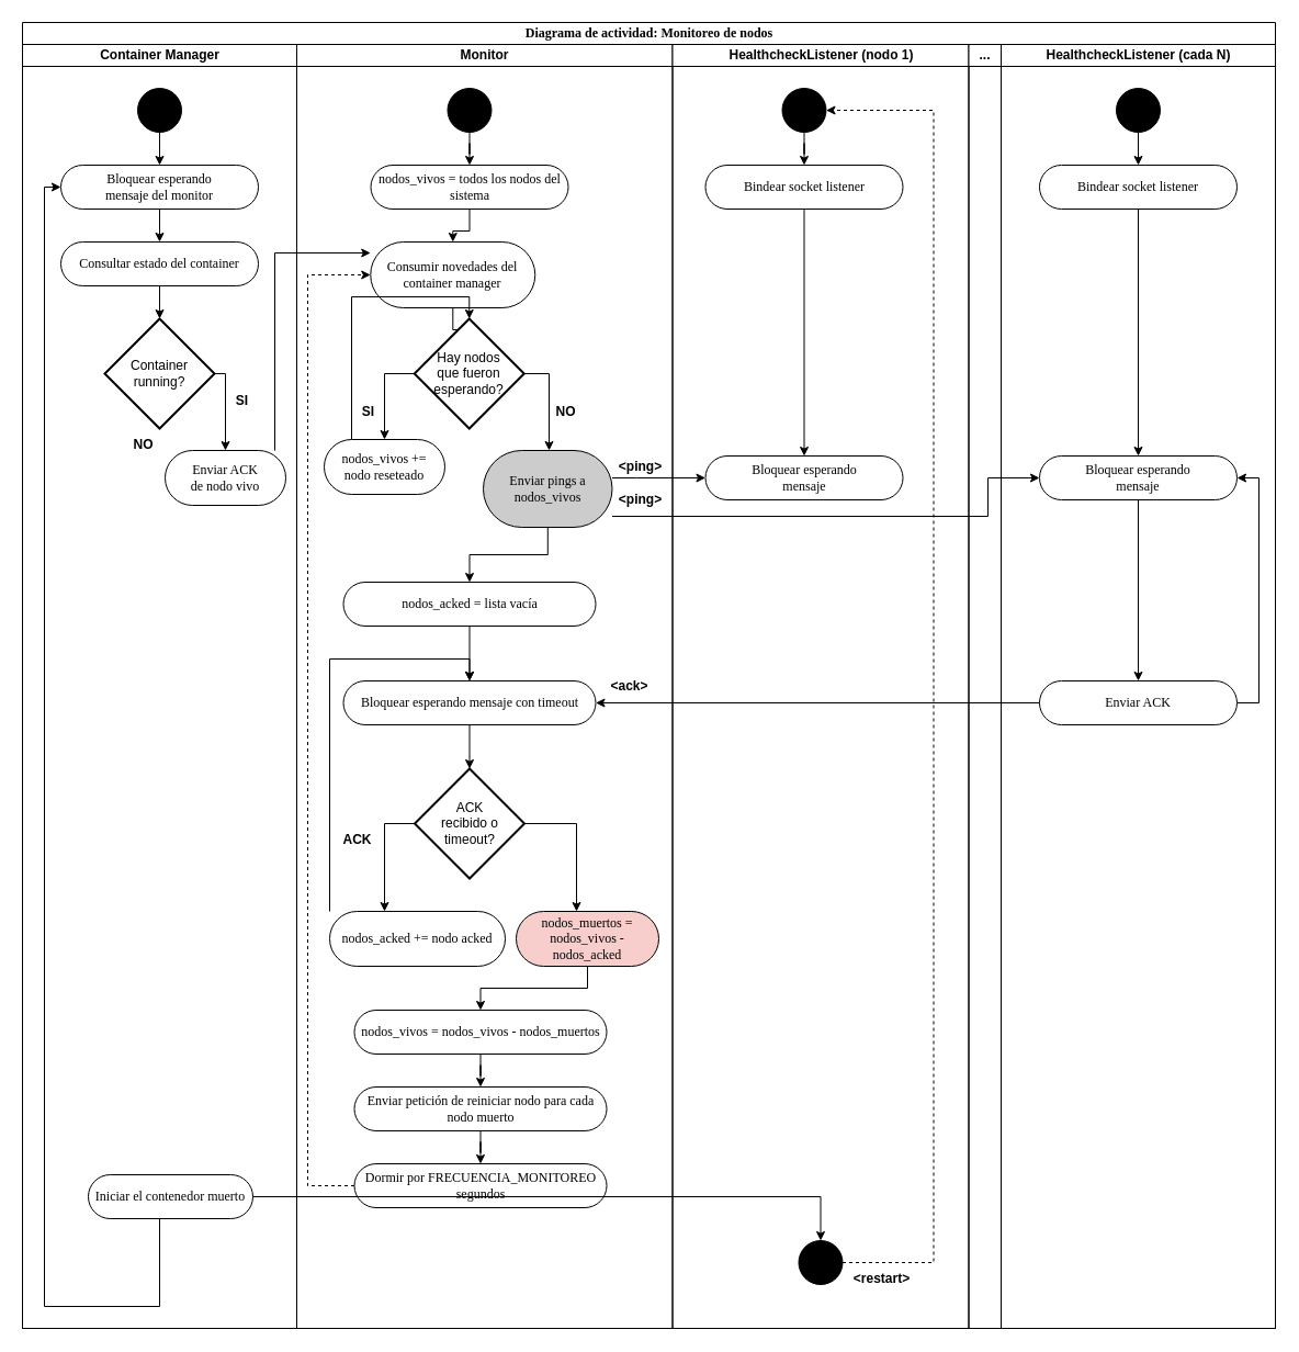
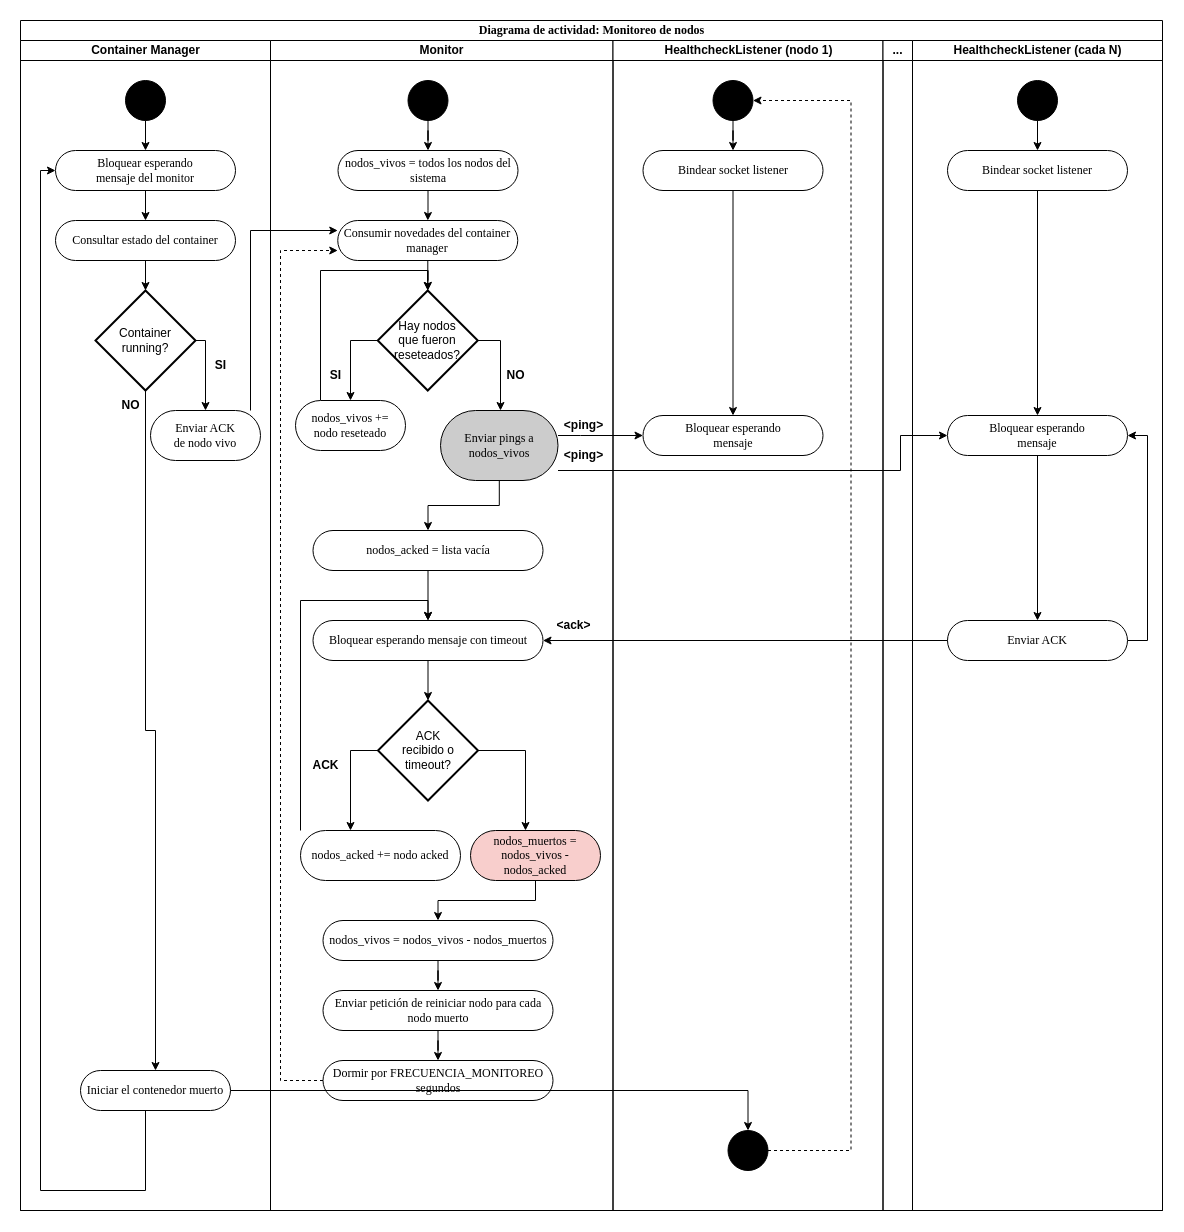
  <mxCell id="0" />
  <mxCell id="1" parent="0" />
  <mxCell id="2" value="Diagrama de actividad: Monitoreo de nodos" style="swimlane;html=1;childLayout=stackLayout;startSize=20;rounded=0;shadow=0;comic=0;labelBackgroundColor=none;strokeWidth=1;fontFamily=Verdana;fontSize=12;align=center;" parent="1" vertex="1"><mxGeometry x="20" y="20" width="1142" height="1190" as="geometry" /></mxCell>
  <mxCell id="3" value="Container Manager" style="swimlane;html=1;startSize=20;" parent="2" vertex="1"><mxGeometry y="20" width="250" height="1170" as="geometry" /></mxCell>
  <mxCell id="4" style="edgeStyle=orthogonalEdgeStyle;rounded=0;orthogonalLoop=1;jettySize=auto;html=1;fontColor=#FFFFFF;" edge="1" parent="3" source="5" target="7"><mxGeometry relative="1" as="geometry" /></mxCell>
  <mxCell id="5" value="" style="ellipse;whiteSpace=wrap;html=1;rounded=0;shadow=0;comic=0;labelBackgroundColor=none;strokeWidth=1;fillColor=#000000;fontFamily=Verdana;fontSize=12;align=center;" vertex="1" parent="3"><mxGeometry x="105" y="40" width="40" height="40" as="geometry" /></mxCell>
  <mxCell id="6" style="edgeStyle=orthogonalEdgeStyle;rounded=0;orthogonalLoop=1;jettySize=auto;html=1;fontColor=#FFFFFF;" edge="1" parent="3" source="7" target="12"><mxGeometry relative="1" as="geometry" /></mxCell>
  <mxCell id="7" value="Bloquear esperando&lt;br&gt;mensaje del monitor" style="rounded=1;whiteSpace=wrap;html=1;shadow=0;comic=0;labelBackgroundColor=none;strokeWidth=1;fontFamily=Verdana;fontSize=12;align=center;arcSize=50;" vertex="1" parent="3"><mxGeometry x="35" y="110" width="180" height="40" as="geometry" /></mxCell>
  <mxCell id="8" style="edgeStyle=orthogonalEdgeStyle;rounded=0;orthogonalLoop=1;jettySize=auto;html=1;fontColor=#FFFFFF;" edge="1" parent="3" source="10" target="13"><mxGeometry relative="1" as="geometry"><Array as="points"><mxPoint x="185" y="300" /></Array></mxGeometry></mxCell>
+ <mxCell id="9" style="edgeStyle=orthogonalEdgeStyle;rounded=0;orthogonalLoop=1;jettySize=auto;html=1;fontColor=#FFFFFF;" edge="1" parent="3" source="10" target="15"><mxGeometry relative="1" as="geometry" /></mxCell>
  <mxCell id="10" value="Container running?" style="strokeWidth=2;html=1;shape=mxgraph.flowchart.decision;whiteSpace=wrap;" vertex="1" parent="3"><mxGeometry x="75" y="250" width="100" height="100" as="geometry" /></mxCell>
  <mxCell id="11" style="edgeStyle=orthogonalEdgeStyle;rounded=0;orthogonalLoop=1;jettySize=auto;html=1;fontColor=#FFFFFF;" edge="1" parent="3" source="12" target="10"><mxGeometry relative="1" as="geometry" /></mxCell>
  <mxCell id="12" value="Consultar estado del container" style="rounded=1;whiteSpace=wrap;html=1;shadow=0;comic=0;labelBackgroundColor=none;strokeWidth=1;fontFamily=Verdana;fontSize=12;align=center;arcSize=50;" vertex="1" parent="3"><mxGeometry x="35" y="180" width="180" height="40" as="geometry" /></mxCell>
  <mxCell id="13" value="Enviar ACK&lt;br&gt;de nodo vivo" style="rounded=1;whiteSpace=wrap;html=1;shadow=0;comic=0;labelBackgroundColor=none;strokeWidth=1;fontFamily=Verdana;fontSize=12;align=center;arcSize=50;" vertex="1" parent="3"><mxGeometry x="130" y="370" width="110" height="50" as="geometry" /></mxCell>
  <mxCell id="14" style="edgeStyle=orthogonalEdgeStyle;rounded=0;orthogonalLoop=1;jettySize=auto;html=1;fontColor=#000000;strokeColor=#000000;" edge="1" parent="3" source="15" target="7"><mxGeometry relative="1" as="geometry"><Array as="points"><mxPoint x="125" y="1150" /><mxPoint x="20" y="1150" /><mxPoint x="20" y="130" /></Array></mxGeometry></mxCell>
  <mxCell id="15" value="Iniciar el contenedor muerto" style="rounded=1;whiteSpace=wrap;html=1;shadow=0;comic=0;labelBackgroundColor=none;strokeWidth=1;fontFamily=Verdana;fontSize=12;align=center;arcSize=50;" vertex="1" parent="3"><mxGeometry x="60" y="1030" width="150" height="40" as="geometry" /></mxCell>
  <mxCell id="16" value="SI" style="text;html=1;align=center;verticalAlign=middle;resizable=0;points=[];autosize=1;strokeColor=none;fillColor=none;fontStyle=1" vertex="1" parent="3"><mxGeometry x="185" y="310" width="30" height="30" as="geometry" /></mxCell>
  <mxCell id="17" value="NO" style="text;html=1;align=center;verticalAlign=middle;resizable=0;points=[];autosize=1;strokeColor=none;fillColor=none;fontStyle=1" vertex="1" parent="3"><mxGeometry x="90" y="350" width="40" height="30" as="geometry" /></mxCell>
  <mxCell id="18" value="Monitor" style="swimlane;html=1;startSize=20;" parent="2" vertex="1"><mxGeometry x="250" y="20" width="342.5" height="1170" as="geometry" /></mxCell>
  <mxCell id="19" value="" style="ellipse;whiteSpace=wrap;html=1;rounded=0;shadow=0;comic=0;labelBackgroundColor=none;strokeWidth=1;fillColor=#000000;fontFamily=Verdana;fontSize=12;align=center;" parent="18" vertex="1"><mxGeometry x="137.5" y="40" width="40" height="40" as="geometry" /></mxCell>
  <mxCell id="20" style="edgeStyle=orthogonalEdgeStyle;rounded=0;orthogonalLoop=1;jettySize=auto;html=1;" edge="1" parent="18" source="21" target="24"><mxGeometry relative="1" as="geometry" /></mxCell>
  <mxCell id="21" value="nodos_vivos = todos los nodos del sistema" style="rounded=1;whiteSpace=wrap;html=1;shadow=0;comic=0;labelBackgroundColor=none;strokeWidth=1;fontFamily=Verdana;fontSize=12;align=center;arcSize=50;" parent="18" vertex="1"><mxGeometry x="67.5" y="110" width="180" height="40" as="geometry" /></mxCell>
  <mxCell id="22" style="edgeStyle=orthogonalEdgeStyle;rounded=0;orthogonalLoop=1;jettySize=auto;html=1;fontSize=9;" parent="18" source="19" target="21" edge="1"><mxGeometry relative="1" as="geometry" /></mxCell>
  <mxCell id="23" style="edgeStyle=orthogonalEdgeStyle;rounded=0;orthogonalLoop=1;jettySize=auto;html=1;" edge="1" parent="18" source="24" target="27"><mxGeometry relative="1" as="geometry" /></mxCell>
- <mxCell id="24" value="Consumir novedades del container manager" style="rounded=1;whiteSpace=wrap;html=1;shadow=0;comic=0;labelBackgroundColor=none;strokeWidth=1;fontFamily=Verdana;fontSize=12;align=center;arcSize=50;" vertex="1" parent="18"><mxGeometry x="67.25" y="180" width="150" height="60" as="geometry" /></mxCell>
+ <mxCell id="24" value="Consumir novedades del container manager" style="rounded=1;whiteSpace=wrap;html=1;shadow=0;comic=0;labelBackgroundColor=none;strokeWidth=1;fontFamily=Verdana;fontSize=12;align=center;arcSize=50;" vertex="1" parent="18"><mxGeometry x="67.25" y="180" width="180" height="40" as="geometry" /></mxCell>
  <mxCell id="25" style="edgeStyle=orthogonalEdgeStyle;rounded=0;orthogonalLoop=1;jettySize=auto;html=1;" edge="1" parent="18" source="27" target="29"><mxGeometry relative="1" as="geometry"><Array as="points"><mxPoint x="230" y="300" /></Array></mxGeometry></mxCell>
  <mxCell id="26" style="edgeStyle=orthogonalEdgeStyle;rounded=0;orthogonalLoop=1;jettySize=auto;html=1;" edge="1" parent="18" source="27" target="32"><mxGeometry relative="1" as="geometry"><Array as="points"><mxPoint x="80" y="300" /></Array></mxGeometry></mxCell>
- <mxCell id="27" value="Hay nodos&lt;br&gt;que fueron esperando?" style="strokeWidth=2;html=1;shape=mxgraph.flowchart.decision;whiteSpace=wrap;" vertex="1" parent="18"><mxGeometry x="107.25" y="250" width="100" height="100" as="geometry" /></mxCell>
+ <mxCell id="27" value="Hay nodos&lt;br&gt;que fueron reseteados?" style="strokeWidth=2;html=1;shape=mxgraph.flowchart.decision;whiteSpace=wrap;" vertex="1" parent="18"><mxGeometry x="107.25" y="250" width="100" height="100" as="geometry" /></mxCell>
  <mxCell id="28" style="edgeStyle=orthogonalEdgeStyle;rounded=0;orthogonalLoop=1;jettySize=auto;html=1;fontColor=#FFFFFF;" edge="1" parent="18" source="29" target="45"><mxGeometry relative="1" as="geometry" /></mxCell>
  <mxCell id="29" value="Enviar pings a nodos_vivos" style="rounded=1;whiteSpace=wrap;html=1;shadow=0;comic=0;labelBackgroundColor=none;strokeWidth=1;fontFamily=Verdana;fontSize=12;align=center;arcSize=50;fillColor=#cccccc;" vertex="1" parent="18"><mxGeometry x="170" y="370" width="117.5" height="70" as="geometry" /></mxCell>
  <mxCell id="30" value="NO" style="text;html=1;align=center;verticalAlign=middle;resizable=0;points=[];autosize=1;strokeColor=none;fillColor=none;fontStyle=1" vertex="1" parent="18"><mxGeometry x="225" y="320" width="40" height="30" as="geometry" /></mxCell>
  <mxCell id="31" style="edgeStyle=orthogonalEdgeStyle;rounded=0;orthogonalLoop=1;jettySize=auto;html=1;entryX=0.5;entryY=0;entryDx=0;entryDy=0;entryPerimeter=0;" edge="1" parent="18" source="32" target="27"><mxGeometry relative="1" as="geometry"><Array as="points"><mxPoint x="50" y="230" /><mxPoint x="157" y="230" /></Array></mxGeometry></mxCell>
  <mxCell id="32" value="nodos_vivos +=&lt;br&gt;nodo reseteado" style="rounded=1;whiteSpace=wrap;html=1;shadow=0;comic=0;labelBackgroundColor=none;strokeWidth=1;fontFamily=Verdana;fontSize=12;align=center;arcSize=50;" vertex="1" parent="18"><mxGeometry x="25" y="360" width="110" height="50" as="geometry" /></mxCell>
  <mxCell id="33" value="SI" style="text;html=1;align=center;verticalAlign=middle;resizable=0;points=[];autosize=1;strokeColor=none;fillColor=none;fontStyle=1" vertex="1" parent="18"><mxGeometry x="50" y="320" width="30" height="30" as="geometry" /></mxCell>
  <mxCell id="34" value="&amp;lt;ping&amp;gt;" style="text;html=1;align=center;verticalAlign=middle;resizable=0;points=[];autosize=1;strokeColor=none;fillColor=none;fontStyle=1" vertex="1" parent="18"><mxGeometry x="282.5" y="370" width="60" height="30" as="geometry" /></mxCell>
  <mxCell id="35" value="&amp;lt;ping&amp;gt;" style="text;html=1;align=center;verticalAlign=middle;resizable=0;points=[];autosize=1;strokeColor=none;fillColor=none;fontStyle=1" vertex="1" parent="18"><mxGeometry x="282.5" y="400" width="60" height="30" as="geometry" /></mxCell>
  <mxCell id="36" style="edgeStyle=orthogonalEdgeStyle;rounded=0;orthogonalLoop=1;jettySize=auto;html=1;fontColor=#FFFFFF;" edge="1" parent="18" source="37" target="41"><mxGeometry relative="1" as="geometry" /></mxCell>
  <mxCell id="37" value="Bloquear esperando mensaje con timeout" style="rounded=1;whiteSpace=wrap;html=1;shadow=0;comic=0;labelBackgroundColor=none;strokeWidth=1;fontFamily=Verdana;fontSize=12;align=center;arcSize=50;" vertex="1" parent="18"><mxGeometry x="42.5" y="580" width="230" height="40" as="geometry" /></mxCell>
  <mxCell id="38" value="&amp;lt;ack&amp;gt;" style="text;html=1;align=center;verticalAlign=middle;resizable=0;points=[];autosize=1;strokeColor=none;fillColor=none;fontStyle=1" vertex="1" parent="18"><mxGeometry x="272.5" y="570" width="60" height="30" as="geometry" /></mxCell>
  <mxCell id="39" style="edgeStyle=orthogonalEdgeStyle;rounded=0;orthogonalLoop=1;jettySize=auto;html=1;fontColor=#FFFFFF;" edge="1" parent="18" source="41" target="43"><mxGeometry relative="1" as="geometry"><Array as="points"><mxPoint x="80" y="710" /></Array></mxGeometry></mxCell>
  <mxCell id="40" style="edgeStyle=orthogonalEdgeStyle;rounded=0;orthogonalLoop=1;jettySize=auto;html=1;fontColor=#FFFFFF;" edge="1" parent="18" source="41" target="47"><mxGeometry relative="1" as="geometry"><Array as="points"><mxPoint x="255" y="710" /></Array></mxGeometry></mxCell>
  <mxCell id="41" value="ACK&lt;br&gt;recibido o timeout?" style="strokeWidth=2;html=1;shape=mxgraph.flowchart.decision;whiteSpace=wrap;" vertex="1" parent="18"><mxGeometry x="107.5" y="660" width="100" height="100" as="geometry" /></mxCell>
  <mxCell id="42" style="edgeStyle=orthogonalEdgeStyle;rounded=0;orthogonalLoop=1;jettySize=auto;html=1;entryX=0.5;entryY=0;entryDx=0;entryDy=0;fontColor=#FFFFFF;" edge="1" parent="18" source="43" target="37"><mxGeometry relative="1" as="geometry"><Array as="points"><mxPoint x="30" y="560" /><mxPoint x="158" y="560" /></Array></mxGeometry></mxCell>
  <mxCell id="43" value="nodos_acked&amp;nbsp;+= nodo acked" style="rounded=1;whiteSpace=wrap;html=1;shadow=0;comic=0;labelBackgroundColor=none;strokeWidth=1;fontFamily=Verdana;fontSize=12;align=center;arcSize=50;" vertex="1" parent="18"><mxGeometry x="30" y="790" width="160" height="50" as="geometry" /></mxCell>
  <mxCell id="44" style="edgeStyle=orthogonalEdgeStyle;rounded=0;orthogonalLoop=1;jettySize=auto;html=1;fontColor=#FFFFFF;" edge="1" parent="18" source="45" target="37"><mxGeometry relative="1" as="geometry" /></mxCell>
  <mxCell id="45" value="nodos_acked = lista vacía" style="rounded=1;whiteSpace=wrap;html=1;shadow=0;comic=0;labelBackgroundColor=none;strokeWidth=1;fontFamily=Verdana;fontSize=12;align=center;arcSize=50;" vertex="1" parent="18"><mxGeometry x="42.5" y="490" width="230" height="40" as="geometry" /></mxCell>
  <mxCell id="46" style="edgeStyle=orthogonalEdgeStyle;rounded=0;orthogonalLoop=1;jettySize=auto;html=1;fontColor=#FFFFFF;" edge="1" parent="18" source="47" target="50"><mxGeometry relative="1" as="geometry" /></mxCell>
  <mxCell id="47" value="nodos_muertos = nodos_vivos - nodos_acked" style="rounded=1;whiteSpace=wrap;html=1;shadow=0;comic=0;labelBackgroundColor=none;strokeWidth=1;fontFamily=Verdana;fontSize=12;align=center;arcSize=50;fillColor=#f8cecc;" vertex="1" parent="18"><mxGeometry x="200" y="790" width="130" height="50" as="geometry" /></mxCell>
  <mxCell id="48" value="ACK" style="text;html=1;align=center;verticalAlign=middle;resizable=0;points=[];autosize=1;strokeColor=none;fillColor=none;fontStyle=1" vertex="1" parent="18"><mxGeometry x="30" y="710" width="50" height="30" as="geometry" /></mxCell>
  <mxCell id="49" style="edgeStyle=orthogonalEdgeStyle;rounded=0;orthogonalLoop=1;jettySize=auto;html=1;fontColor=#FFFFFF;" edge="1" parent="18" source="50" target="52"><mxGeometry relative="1" as="geometry" /></mxCell>
  <mxCell id="50" value="nodos_vivos = nodos_vivos - nodos_muertos" style="rounded=1;whiteSpace=wrap;html=1;shadow=0;comic=0;labelBackgroundColor=none;strokeWidth=1;fontFamily=Verdana;fontSize=12;align=center;arcSize=50;" vertex="1" parent="18"><mxGeometry x="52.5" y="880" width="230" height="40" as="geometry" /></mxCell>
  <mxCell id="51" style="edgeStyle=orthogonalEdgeStyle;rounded=0;orthogonalLoop=1;jettySize=auto;html=1;fontColor=#FFFFFF;" edge="1" parent="18" source="52" target="54"><mxGeometry relative="1" as="geometry" /></mxCell>
  <mxCell id="52" value="Enviar petición de reiniciar nodo para cada nodo muerto" style="rounded=1;whiteSpace=wrap;html=1;shadow=0;comic=0;labelBackgroundColor=none;strokeWidth=1;fontFamily=Verdana;fontSize=12;align=center;arcSize=50;" vertex="1" parent="18"><mxGeometry x="52.5" y="950" width="230" height="40" as="geometry" /></mxCell>
  <mxCell id="53" style="edgeStyle=orthogonalEdgeStyle;rounded=0;orthogonalLoop=1;jettySize=auto;html=1;fontColor=#FFFFFF;dashed=1;" edge="1" parent="18" source="54" target="24"><mxGeometry relative="1" as="geometry"><Array as="points"><mxPoint x="10" y="1040" /><mxPoint x="10" y="210" /></Array></mxGeometry></mxCell>
  <mxCell id="54" value="Dormir por FRECUENCIA_MONITOREO segundos" style="rounded=1;whiteSpace=wrap;html=1;shadow=0;comic=0;labelBackgroundColor=none;strokeWidth=1;fontFamily=Verdana;fontSize=12;align=center;arcSize=50;" vertex="1" parent="18"><mxGeometry x="52.5" y="1020" width="230" height="40" as="geometry" /></mxCell>
  <mxCell id="55" value="HealthcheckListener (nodo 1)" style="swimlane;html=1;startSize=20;" parent="2" vertex="1"><mxGeometry x="592.5" y="20" width="270" height="1170" as="geometry" /></mxCell>
  <mxCell id="56" style="edgeStyle=orthogonalEdgeStyle;rounded=0;orthogonalLoop=1;jettySize=auto;html=1;" edge="1" parent="55" source="57" target="59"><mxGeometry relative="1" as="geometry" /></mxCell>
  <mxCell id="57" value="" style="ellipse;whiteSpace=wrap;html=1;rounded=0;shadow=0;comic=0;labelBackgroundColor=none;strokeWidth=1;fillColor=#000000;fontFamily=Verdana;fontSize=12;align=center;" vertex="1" parent="55"><mxGeometry x="100" y="40" width="40" height="40" as="geometry" /></mxCell>
  <mxCell id="58" style="edgeStyle=orthogonalEdgeStyle;rounded=0;orthogonalLoop=1;jettySize=auto;html=1;" edge="1" parent="55" source="59" target="60"><mxGeometry relative="1" as="geometry" /></mxCell>
  <mxCell id="59" value="Bindear socket listener" style="rounded=1;whiteSpace=wrap;html=1;shadow=0;comic=0;labelBackgroundColor=none;strokeWidth=1;fontFamily=Verdana;fontSize=12;align=center;arcSize=50;" vertex="1" parent="55"><mxGeometry x="30" y="110" width="180" height="40" as="geometry" /></mxCell>
  <mxCell id="60" value="Bloquear esperando&lt;br&gt;mensaje" style="rounded=1;whiteSpace=wrap;html=1;shadow=0;comic=0;labelBackgroundColor=none;strokeWidth=1;fontFamily=Verdana;fontSize=12;align=center;arcSize=50;" vertex="1" parent="55"><mxGeometry x="30" y="375" width="180" height="40" as="geometry" /></mxCell>
  <mxCell id="61" style="edgeStyle=orthogonalEdgeStyle;rounded=0;orthogonalLoop=1;jettySize=auto;html=1;fontColor=#FFFFFF;fillColor=#f5f5f5;strokeColor=#000000;dashed=1;" edge="1" parent="55" source="62" target="57"><mxGeometry relative="1" as="geometry"><Array as="points"><mxPoint x="238" y="1110" /><mxPoint x="238" y="60" /></Array></mxGeometry></mxCell>
  <mxCell id="62" value="" style="ellipse;whiteSpace=wrap;html=1;rounded=0;shadow=0;comic=0;labelBackgroundColor=none;strokeWidth=1;fillColor=#000000;fontFamily=Verdana;fontSize=12;align=center;" vertex="1" parent="55"><mxGeometry x="115" y="1090" width="40" height="40" as="geometry" /></mxCell>
- <mxCell id="63" value="&amp;lt;restart&amp;gt;" style="text;html=1;align=center;verticalAlign=middle;resizable=0;points=[];autosize=1;strokeColor=none;fillColor=none;fontStyle=1" vertex="1" parent="55"><mxGeometry x="155" y="1110" width="70" height="30" as="geometry" /></mxCell>
  <mxCell id="64" value="..." style="swimlane;html=1;startSize=20;" vertex="1" parent="2"><mxGeometry x="862.5" y="20" width="29.5" height="1170" as="geometry" /></mxCell>
  <mxCell id="65" value="HealthcheckListener (cada N)" style="swimlane;html=1;startSize=20;" vertex="1" parent="2"><mxGeometry x="892" y="20" width="250" height="1170" as="geometry" /></mxCell>
  <mxCell id="66" value="" style="ellipse;whiteSpace=wrap;html=1;rounded=0;shadow=0;comic=0;labelBackgroundColor=none;strokeWidth=1;fillColor=#000000;fontFamily=Verdana;fontSize=12;align=center;" vertex="1" parent="65"><mxGeometry x="105" y="40" width="40" height="40" as="geometry" /></mxCell>
  <mxCell id="67" value="Bindear socket listener" style="rounded=1;whiteSpace=wrap;html=1;shadow=0;comic=0;labelBackgroundColor=none;strokeWidth=1;fontFamily=Verdana;fontSize=12;align=center;arcSize=50;" vertex="1" parent="65"><mxGeometry x="35" y="110" width="180" height="40" as="geometry" /></mxCell>
  <mxCell id="68" style="edgeStyle=orthogonalEdgeStyle;rounded=0;orthogonalLoop=1;jettySize=auto;html=1;" edge="1" parent="65" source="66" target="67"><mxGeometry relative="1" as="geometry" /></mxCell>
  <mxCell id="69" style="edgeStyle=orthogonalEdgeStyle;rounded=0;orthogonalLoop=1;jettySize=auto;html=1;fontColor=#FFFFFF;" edge="1" parent="65" source="70" target="73"><mxGeometry relative="1" as="geometry" /></mxCell>
  <mxCell id="70" value="Bloquear esperando&lt;br&gt;mensaje" style="rounded=1;whiteSpace=wrap;html=1;shadow=0;comic=0;labelBackgroundColor=none;strokeWidth=1;fontFamily=Verdana;fontSize=12;align=center;arcSize=50;" vertex="1" parent="65"><mxGeometry x="35" y="375" width="180" height="40" as="geometry" /></mxCell>
  <mxCell id="71" style="edgeStyle=orthogonalEdgeStyle;rounded=0;orthogonalLoop=1;jettySize=auto;html=1;" edge="1" parent="65" source="67" target="70"><mxGeometry relative="1" as="geometry" /></mxCell>
  <mxCell id="72" style="edgeStyle=orthogonalEdgeStyle;rounded=0;orthogonalLoop=1;jettySize=auto;html=1;exitX=1;exitY=0.5;exitDx=0;exitDy=0;entryX=1;entryY=0.5;entryDx=0;entryDy=0;fontColor=#FFFFFF;" edge="1" parent="65" source="73" target="70"><mxGeometry relative="1" as="geometry" /></mxCell>
  <mxCell id="73" value="Enviar ACK" style="rounded=1;whiteSpace=wrap;html=1;shadow=0;comic=0;labelBackgroundColor=none;strokeWidth=1;fontFamily=Verdana;fontSize=12;align=center;arcSize=50;" vertex="1" parent="65"><mxGeometry x="35" y="580" width="180" height="40" as="geometry" /></mxCell>
  <mxCell id="74" style="edgeStyle=orthogonalEdgeStyle;rounded=0;orthogonalLoop=1;jettySize=auto;html=1;" edge="1" parent="2" source="29" target="60"><mxGeometry relative="1" as="geometry"><Array as="points"><mxPoint x="560" y="415" /><mxPoint x="560" y="415" /></Array></mxGeometry></mxCell>
  <mxCell id="75" style="edgeStyle=orthogonalEdgeStyle;rounded=0;orthogonalLoop=1;jettySize=auto;html=1;" edge="1" parent="2" source="29" target="70"><mxGeometry relative="1" as="geometry"><mxPoint x="857.5" y="415" as="targetPoint" /><Array as="points"><mxPoint x="880" y="450" /><mxPoint x="880" y="415" /></Array></mxGeometry></mxCell>
  <mxCell id="76" style="edgeStyle=orthogonalEdgeStyle;rounded=0;orthogonalLoop=1;jettySize=auto;html=1;fontColor=#FFFFFF;" edge="1" parent="2" source="73" target="37"><mxGeometry relative="1" as="geometry" /></mxCell>
  <mxCell id="77" style="edgeStyle=orthogonalEdgeStyle;rounded=0;orthogonalLoop=1;jettySize=auto;html=1;fontColor=#FFFFFF;" edge="1" parent="2" source="13" target="24"><mxGeometry relative="1" as="geometry"><Array as="points"><mxPoint x="230" y="210" /></Array></mxGeometry></mxCell>
  <mxCell id="78" style="edgeStyle=orthogonalEdgeStyle;rounded=0;orthogonalLoop=1;jettySize=auto;html=1;fontColor=#FFFFFF;" edge="1" parent="2" source="15" target="62"><mxGeometry relative="1" as="geometry" /></mxCell>
